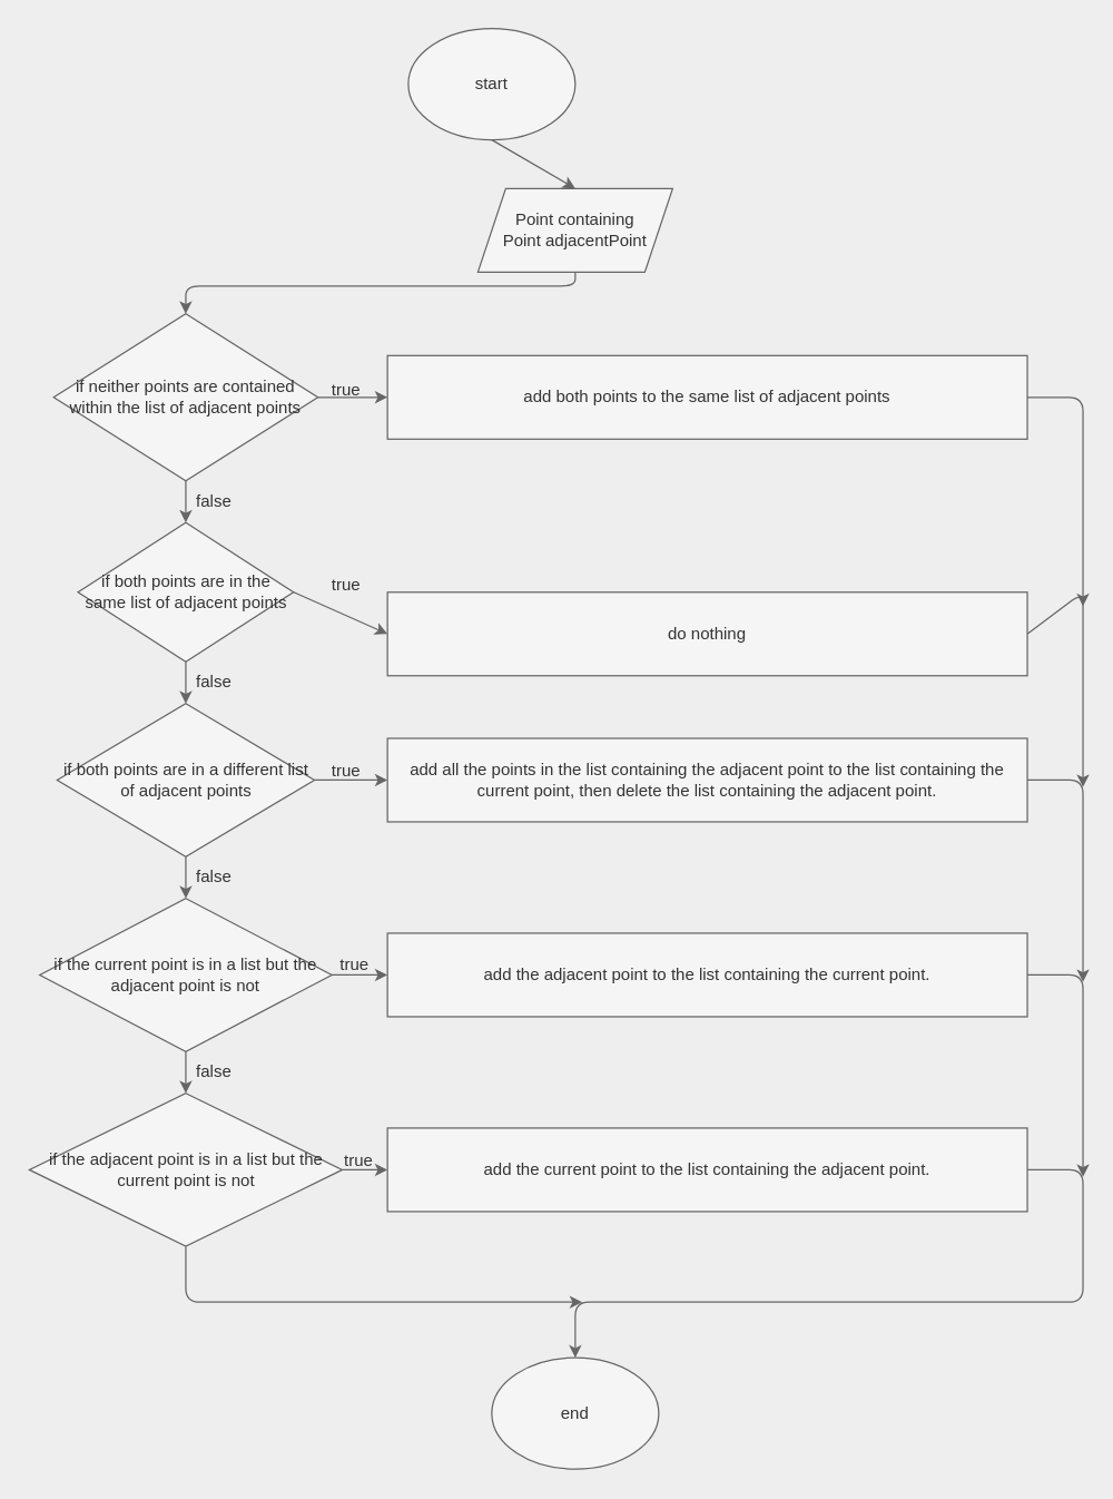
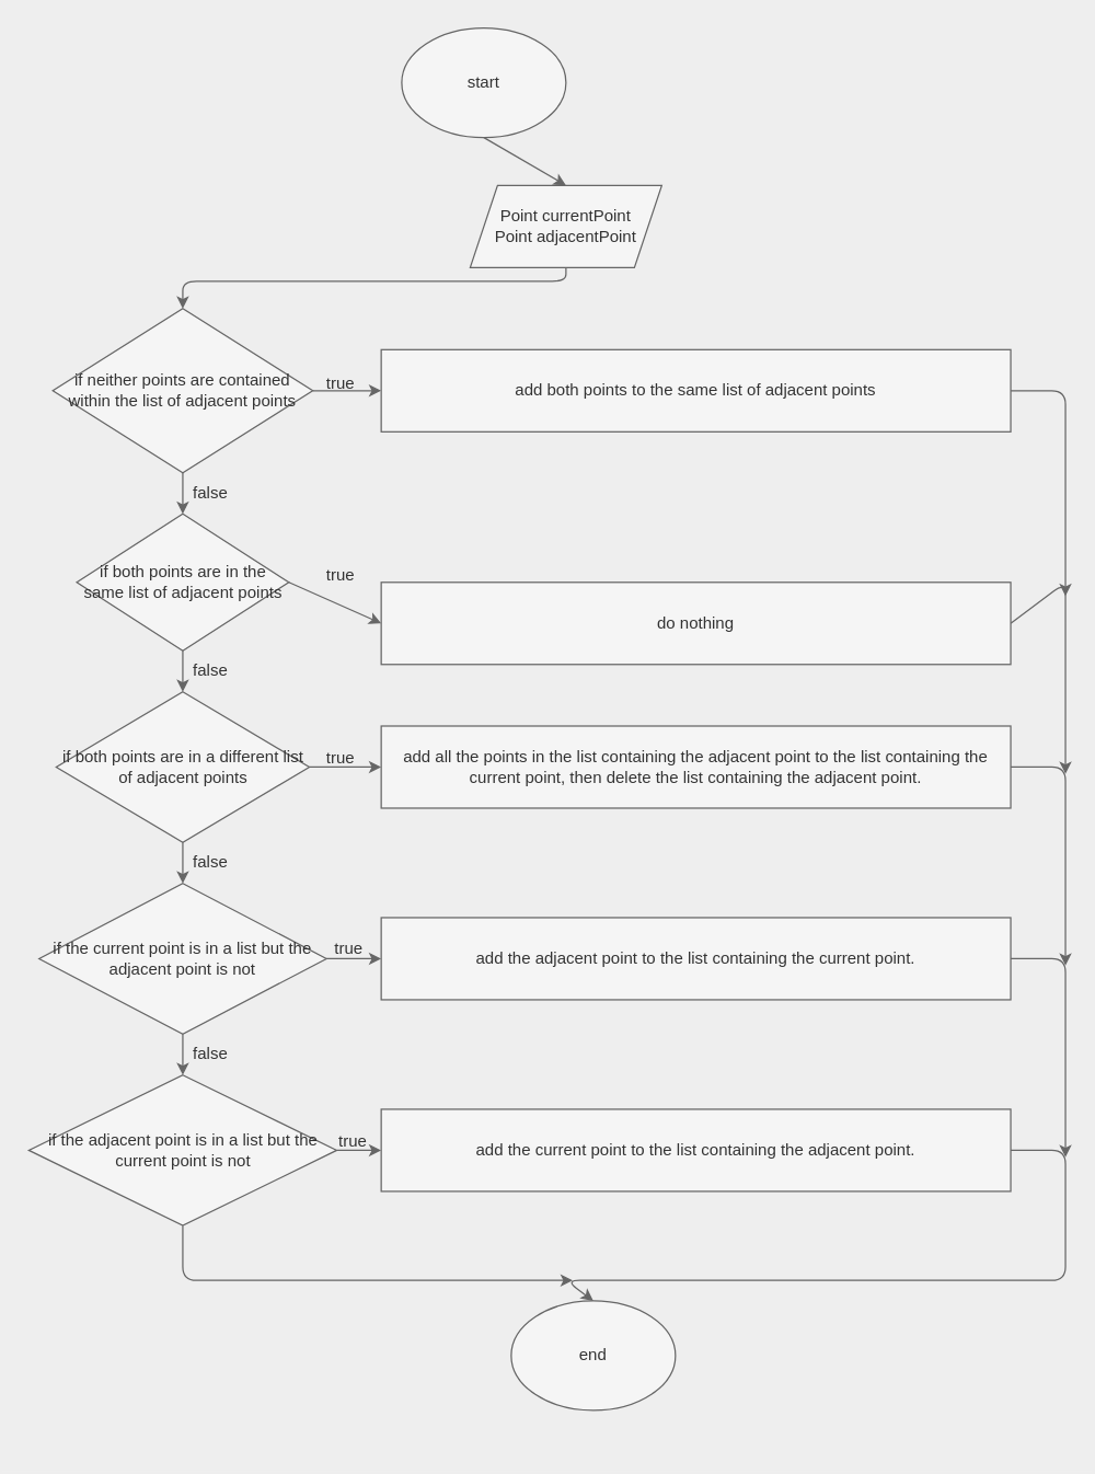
  <mxCell id="0" />
  <mxCell id="1" parent="0" />
  <mxCell id="2" style="edgeStyle=none;html=1;exitX=0.5;exitY=1;exitDx=0;exitDy=0;entryX=0.5;entryY=0;entryDx=0;entryDy=0;fillColor=#f5f5f5;strokeColor=#666666;" edge="1" parent="1" source="3"><mxGeometry relative="1" as="geometry"><mxPoint x="413" y="135" as="targetPoint" /></mxGeometry></mxCell>
  <mxCell id="3" value="start" style="ellipse;whiteSpace=wrap;html=1;fillColor=#f5f5f5;fontColor=#333333;strokeColor=#666666;" vertex="1" parent="1"><mxGeometry x="293" y="20" width="120" height="80" as="geometry" /></mxCell>
  <mxCell id="4" style="edgeStyle=none;html=1;exitX=0.5;exitY=1;exitDx=0;exitDy=0;entryX=0.5;entryY=0;entryDx=0;entryDy=0;fillColor=#f5f5f5;strokeColor=#666666;" edge="1" parent="1" target="7"><mxGeometry relative="1" as="geometry"><mxPoint x="413" y="195" as="sourcePoint" /><Array as="points"><mxPoint x="413" y="205" /><mxPoint x="133" y="205" /></Array></mxGeometry></mxCell>
  <mxCell id="5" style="edgeStyle=none;html=1;exitX=0.5;exitY=1;exitDx=0;exitDy=0;entryX=0.5;entryY=0;entryDx=0;entryDy=0;fillColor=#f5f5f5;strokeColor=#666666;" edge="1" parent="1" source="7" target="12"><mxGeometry relative="1" as="geometry" /></mxCell>
  <mxCell id="6" style="edgeStyle=none;html=1;exitX=1;exitY=0.5;exitDx=0;exitDy=0;entryX=0;entryY=0.5;entryDx=0;entryDy=0;fillColor=#f5f5f5;strokeColor=#666666;" edge="1" parent="1" source="7" target="27"><mxGeometry relative="1" as="geometry" /></mxCell>
  <mxCell id="7" value="if neither points are contained within the list of adjacent points" style="rhombus;whiteSpace=wrap;html=1;fillColor=#f5f5f5;fontColor=#333333;strokeColor=#666666;" vertex="1" parent="1"><mxGeometry x="38" y="225" width="190" height="120" as="geometry" /></mxCell>
  <mxCell id="8" value="true" style="text;html=1;align=center;verticalAlign=middle;resizable=0;points=[];autosize=1;strokeColor=none;fillColor=none;fontColor=#333333;labelBackgroundColor=none;" vertex="1" parent="1"><mxGeometry x="228" y="265" width="40" height="30" as="geometry" /></mxCell>
  <mxCell id="9" value="false" style="text;html=1;align=center;verticalAlign=middle;resizable=0;points=[];autosize=1;strokeColor=none;fillColor=none;fontColor=#333333;" vertex="1" parent="1"><mxGeometry x="128" y="345" width="50" height="30" as="geometry" /></mxCell>
  <mxCell id="10" style="edgeStyle=none;html=1;exitX=0.5;exitY=1;exitDx=0;exitDy=0;entryX=0.5;entryY=0;entryDx=0;entryDy=0;fillColor=#f5f5f5;strokeColor=#666666;" edge="1" parent="1" source="12" target="15"><mxGeometry relative="1" as="geometry" /></mxCell>
  <mxCell id="11" style="edgeStyle=none;html=1;exitX=1;exitY=0.5;exitDx=0;exitDy=0;entryX=0;entryY=0.5;entryDx=0;entryDy=0;fillColor=#f5f5f5;strokeColor=#666666;" edge="1" parent="1" source="12" target="29"><mxGeometry relative="1" as="geometry" /></mxCell>
  <mxCell id="12" value="if both points are in the same list of adjacent points" style="rhombus;whiteSpace=wrap;html=1;fillColor=#f5f5f5;fontColor=#333333;strokeColor=#666666;" vertex="1" parent="1"><mxGeometry x="55.5" y="375" width="155" height="100" as="geometry" /></mxCell>
  <mxCell id="13" style="edgeStyle=none;html=1;exitX=0.5;exitY=1;exitDx=0;exitDy=0;entryX=0.5;entryY=0;entryDx=0;entryDy=0;fillColor=#f5f5f5;strokeColor=#666666;" edge="1" parent="1" source="15" target="18"><mxGeometry relative="1" as="geometry" /></mxCell>
  <mxCell id="14" style="edgeStyle=none;html=1;exitX=1;exitY=0.5;exitDx=0;exitDy=0;entryX=0;entryY=0.5;entryDx=0;entryDy=0;fillColor=#f5f5f5;strokeColor=#666666;" edge="1" parent="1" source="15" target="31"><mxGeometry relative="1" as="geometry" /></mxCell>
  <mxCell id="15" value="if both points are in a different list of adjacent points" style="rhombus;whiteSpace=wrap;html=1;fillColor=#f5f5f5;fontColor=#333333;strokeColor=#666666;" vertex="1" parent="1"><mxGeometry x="40.5" y="505" width="185" height="110" as="geometry" /></mxCell>
  <mxCell id="16" style="edgeStyle=none;html=1;exitX=0.5;exitY=1;exitDx=0;exitDy=0;entryX=0.5;entryY=0;entryDx=0;entryDy=0;fillColor=#f5f5f5;strokeColor=#666666;" edge="1" parent="1" source="18" target="21"><mxGeometry relative="1" as="geometry" /></mxCell>
  <mxCell id="17" style="edgeStyle=none;html=1;exitX=1;exitY=0.5;exitDx=0;exitDy=0;entryX=0;entryY=0.5;entryDx=0;entryDy=0;fillColor=#f5f5f5;strokeColor=#666666;" edge="1" parent="1" source="18" target="33"><mxGeometry relative="1" as="geometry" /></mxCell>
  <mxCell id="18" value="if the current point is in a list but the adjacent point is not" style="rhombus;whiteSpace=wrap;html=1;fillColor=#f5f5f5;fontColor=#333333;strokeColor=#666666;" vertex="1" parent="1"><mxGeometry x="28" y="645" width="210" height="110" as="geometry" /></mxCell>
  <mxCell id="19" style="edgeStyle=none;html=1;exitX=1;exitY=0.5;exitDx=0;exitDy=0;entryX=0;entryY=0.5;entryDx=0;entryDy=0;fillColor=#f5f5f5;strokeColor=#666666;" edge="1" parent="1" source="21" target="35"><mxGeometry relative="1" as="geometry" /></mxCell>
  <mxCell id="20" style="edgeStyle=none;html=1;exitX=0.5;exitY=1;exitDx=0;exitDy=0;fillColor=#f5f5f5;strokeColor=#666666;" edge="1" parent="1" source="21"><mxGeometry relative="1" as="geometry"><mxPoint x="418" y="935" as="targetPoint" /><Array as="points"><mxPoint x="133" y="935" /></Array></mxGeometry></mxCell>
  <mxCell id="21" value="if the adjacent point is in a list but the current point is not" style="rhombus;whiteSpace=wrap;html=1;fillColor=#f5f5f5;fontColor=#333333;strokeColor=#666666;" vertex="1" parent="1"><mxGeometry x="20.5" y="785" width="225" height="110" as="geometry" /></mxCell>
  <mxCell id="22" value="false" style="text;html=1;align=center;verticalAlign=middle;resizable=0;points=[];autosize=1;strokeColor=none;fillColor=none;fontColor=#333333;" vertex="1" parent="1"><mxGeometry x="128" y="475" width="50" height="30" as="geometry" /></mxCell>
  <mxCell id="23" value="false" style="text;html=1;align=center;verticalAlign=middle;resizable=0;points=[];autosize=1;strokeColor=none;fillColor=none;fontColor=#333333;" vertex="1" parent="1"><mxGeometry x="128" y="615" width="50" height="30" as="geometry" /></mxCell>
  <mxCell id="24" value="false" style="text;html=1;align=center;verticalAlign=middle;resizable=0;points=[];autosize=1;strokeColor=none;fillColor=none;fontColor=#333333;" vertex="1" parent="1"><mxGeometry x="128" y="755" width="50" height="30" as="geometry" /></mxCell>
- <mxCell id="25" value="Point containing&lt;br&gt;Point adjacentPoint" style="shape=parallelogram;perimeter=parallelogramPerimeter;whiteSpace=wrap;html=1;fixedSize=1;fillColor=#f5f5f5;fontColor=#333333;strokeColor=#666666;" vertex="1" parent="1"><mxGeometry x="343" y="135" width="140" height="60" as="geometry" /></mxCell>
+ <mxCell id="25" value="Point currentPoint&lt;br&gt;Point adjacentPoint" style="shape=parallelogram;perimeter=parallelogramPerimeter;whiteSpace=wrap;html=1;fixedSize=1;fillColor=#f5f5f5;fontColor=#333333;strokeColor=#666666;" vertex="1" parent="1"><mxGeometry x="343" y="135" width="140" height="60" as="geometry" /></mxCell>
  <mxCell id="26" style="edgeStyle=none;html=1;exitX=1;exitY=0.5;exitDx=0;exitDy=0;fillColor=#f5f5f5;strokeColor=#666666;" edge="1" parent="1" source="27"><mxGeometry relative="1" as="geometry"><mxPoint x="778" y="435" as="targetPoint" /><Array as="points"><mxPoint x="778" y="285" /></Array></mxGeometry></mxCell>
  <mxCell id="27" value="add both points to the same list of adjacent points" style="rounded=0;whiteSpace=wrap;html=1;fillColor=#f5f5f5;fontColor=#333333;strokeColor=#666666;" vertex="1" parent="1"><mxGeometry x="278" y="255" width="460" height="60" as="geometry" /></mxCell>
  <mxCell id="28" style="edgeStyle=none;html=1;exitX=1;exitY=0.5;exitDx=0;exitDy=0;fillColor=#f5f5f5;strokeColor=#666666;" edge="1" parent="1" source="29"><mxGeometry relative="1" as="geometry"><mxPoint x="778" y="565" as="targetPoint" /><Array as="points"><mxPoint x="778" y="425" /></Array></mxGeometry></mxCell>
  <mxCell id="29" value="do nothing" style="rounded=0;whiteSpace=wrap;html=1;fillColor=#f5f5f5;fontColor=#333333;strokeColor=#666666;" vertex="1" parent="1"><mxGeometry x="278" y="425" width="460" height="60" as="geometry" /></mxCell>
  <mxCell id="30" style="edgeStyle=none;html=1;exitX=1;exitY=0.5;exitDx=0;exitDy=0;fillColor=#f5f5f5;strokeColor=#666666;" edge="1" parent="1" source="31"><mxGeometry relative="1" as="geometry"><mxPoint x="778" y="705" as="targetPoint" /><Array as="points"><mxPoint x="778" y="560" /></Array></mxGeometry></mxCell>
  <mxCell id="31" value="add all the points in the list containing the adjacent point to the list containing the current point, then delete the list containing the adjacent point." style="rounded=0;whiteSpace=wrap;html=1;fillColor=#f5f5f5;fontColor=#333333;strokeColor=#666666;" vertex="1" parent="1"><mxGeometry x="278" y="530" width="460" height="60" as="geometry" /></mxCell>
  <mxCell id="32" style="edgeStyle=none;html=1;exitX=1;exitY=0.5;exitDx=0;exitDy=0;fillColor=#f5f5f5;strokeColor=#666666;" edge="1" parent="1" source="33"><mxGeometry relative="1" as="geometry"><mxPoint x="778" y="845" as="targetPoint" /><Array as="points"><mxPoint x="778" y="700" /></Array></mxGeometry></mxCell>
  <mxCell id="33" value="add the adjacent point to the list containing the current point." style="rounded=0;whiteSpace=wrap;html=1;fillColor=#f5f5f5;fontColor=#333333;strokeColor=#666666;" vertex="1" parent="1"><mxGeometry x="278" y="670" width="460" height="60" as="geometry" /></mxCell>
  <mxCell id="34" style="edgeStyle=none;html=1;exitX=1;exitY=0.5;exitDx=0;exitDy=0;entryX=0.5;entryY=0;entryDx=0;entryDy=0;fillColor=#f5f5f5;strokeColor=#666666;" edge="1" parent="1" source="35" target="40"><mxGeometry relative="1" as="geometry"><Array as="points"><mxPoint x="778" y="840" /><mxPoint x="778" y="935" /><mxPoint x="413" y="935" /></Array></mxGeometry></mxCell>
  <mxCell id="35" value="add the current point to the list containing the adjacent point." style="rounded=0;whiteSpace=wrap;html=1;fillColor=#f5f5f5;fontColor=#333333;strokeColor=#666666;" vertex="1" parent="1"><mxGeometry x="278" y="810" width="460" height="60" as="geometry" /></mxCell>
  <mxCell id="36" value="true" style="text;html=1;align=center;verticalAlign=middle;resizable=0;points=[];autosize=1;strokeColor=none;fillColor=none;fontColor=#333333;" vertex="1" parent="1"><mxGeometry x="228" y="405" width="40" height="30" as="geometry" /></mxCell>
  <mxCell id="37" value="true" style="text;html=1;align=center;verticalAlign=middle;resizable=0;points=[];autosize=1;strokeColor=none;fillColor=none;fontColor=#333333;" vertex="1" parent="1"><mxGeometry x="228" y="539" width="40" height="30" as="geometry" /></mxCell>
  <mxCell id="38" value="true" style="text;html=1;align=center;verticalAlign=middle;resizable=0;points=[];autosize=1;strokeColor=none;fillColor=none;fontColor=#333333;" vertex="1" parent="1"><mxGeometry x="234" y="678" width="40" height="30" as="geometry" /></mxCell>
  <mxCell id="39" value="true" style="text;html=1;align=center;verticalAlign=middle;resizable=0;points=[];autosize=1;strokeColor=none;fillColor=none;fontColor=#333333;" vertex="1" parent="1"><mxGeometry x="237" y="819" width="40" height="30" as="geometry" /></mxCell>
- <mxCell id="40" value="end" style="ellipse;whiteSpace=wrap;html=1;fillColor=#f5f5f5;fontColor=#333333;strokeColor=#666666;" vertex="1" parent="1"><mxGeometry x="353" y="975" width="120" height="80" as="geometry" /></mxCell>
+ <mxCell id="40" value="end" style="ellipse;whiteSpace=wrap;html=1;fillColor=#f5f5f5;fontColor=#333333;strokeColor=#666666;" vertex="1" parent="1"><mxGeometry x="373" y="950" width="120" height="80" as="geometry" /></mxCell>
